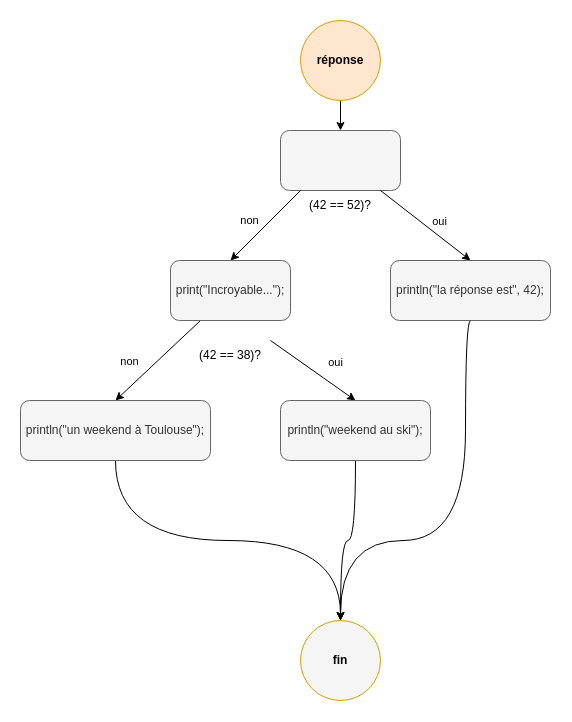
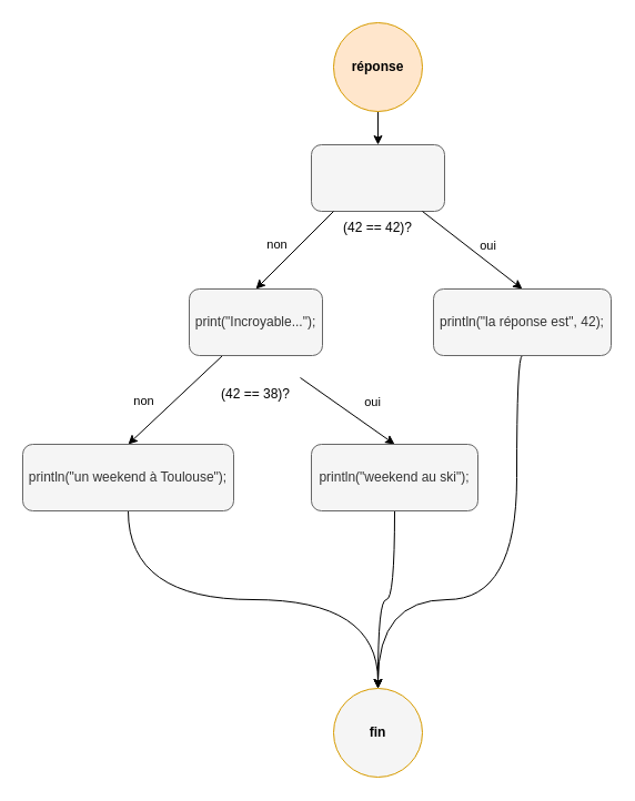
  <mxCell id="0" />
  <mxCell id="1" parent="0" />
  <mxCell id="2" value="" style="rounded=1;whiteSpace=wrap;html=1;fillColor=#f5f5f5;strokeColor=#666666;fontColor=#333333;" vertex="1" parent="1"><mxGeometry x="280" y="130" width="120" height="60" as="geometry" /></mxCell>
  <mxCell id="3" style="edgeStyle=orthogonalEdgeStyle;rounded=0;orthogonalLoop=1;jettySize=auto;html=1;entryX=0.5;entryY=0;entryDx=0;entryDy=0;" edge="1" parent="1" source="4" target="2"><mxGeometry relative="1" as="geometry" /></mxCell>
  <mxCell id="4" value="" style="ellipse;whiteSpace=wrap;html=1;aspect=fixed;fillColor=#ffe6cc;strokeColor=#d79b00;" vertex="1" parent="1"><mxGeometry x="300" y="20" width="80" height="80" as="geometry" /></mxCell>
  <mxCell id="5" value="réponse" style="text;html=1;strokeColor=none;fillColor=none;align=center;verticalAlign=middle;whiteSpace=wrap;rounded=0;fontStyle=1" vertex="1" parent="1"><mxGeometry x="310" y="45" width="60" height="30" as="geometry" /></mxCell>
  <mxCell id="6" style="rounded=0;orthogonalLoop=1;jettySize=auto;html=1;exitX=1;exitY=0;exitDx=0;exitDy=0;entryX=0.5;entryY=0;entryDx=0;entryDy=0;" edge="1" parent="1" source="10" target="12"><mxGeometry relative="1" as="geometry"><mxPoint x="400" y="270" as="targetPoint" /></mxGeometry></mxCell>
  <mxCell id="7" value="oui" style="edgeLabel;html=1;align=center;verticalAlign=middle;resizable=0;points=[];" vertex="1" connectable="0" parent="6"><mxGeometry x="0.744" y="2" relative="1" as="geometry"><mxPoint x="-21" y="-29" as="offset" /></mxGeometry></mxCell>
  <mxCell id="8" style="edgeStyle=none;rounded=0;orthogonalLoop=1;jettySize=auto;html=1;exitX=0;exitY=0;exitDx=0;exitDy=0;entryX=0.5;entryY=0;entryDx=0;entryDy=0;" edge="1" parent="1" source="10" target="15"><mxGeometry relative="1" as="geometry" /></mxCell>
  <mxCell id="9" value="non" style="edgeLabel;html=1;align=center;verticalAlign=middle;resizable=0;points=[];" vertex="1" connectable="0" parent="8"><mxGeometry x="0.641" y="1" relative="1" as="geometry"><mxPoint x="5" y="-28" as="offset" /></mxGeometry></mxCell>
- <mxCell id="10" value="(42 == 52)?" style="text;html=1;strokeColor=none;fillColor=none;align=center;verticalAlign=middle;whiteSpace=wrap;rounded=0;" vertex="1" parent="1"><mxGeometry x="300" y="190" width="80" height="30" as="geometry" /></mxCell>
+ <mxCell id="10" value="(42 == 42)?" style="text;html=1;strokeColor=none;fillColor=none;align=center;verticalAlign=middle;whiteSpace=wrap;rounded=0;" vertex="1" parent="1"><mxGeometry x="300" y="190" width="80" height="30" as="geometry" /></mxCell>
  <mxCell id="11" style="edgeStyle=orthogonalEdgeStyle;curved=1;rounded=0;orthogonalLoop=1;jettySize=auto;html=1;exitX=0.5;exitY=1;exitDx=0;exitDy=0;entryX=0.5;entryY=0;entryDx=0;entryDy=0;" edge="1" parent="1" source="12" target="23"><mxGeometry relative="1" as="geometry"><Array as="points"><mxPoint x="465" y="540" /><mxPoint x="340" y="540" /></Array></mxGeometry></mxCell>
  <mxCell id="12" value="println(&quot;la réponse est&quot;, 42);" style="rounded=1;whiteSpace=wrap;html=1;fillColor=#f5f5f5;fontColor=#333333;strokeColor=#666666;" vertex="1" parent="1"><mxGeometry x="390" y="260" width="160" height="60" as="geometry" /></mxCell>
  <mxCell id="13" style="edgeStyle=none;rounded=0;orthogonalLoop=1;jettySize=auto;html=1;exitX=0.25;exitY=1;exitDx=0;exitDy=0;entryX=0.5;entryY=0;entryDx=0;entryDy=0;" edge="1" parent="1" source="15" target="20"><mxGeometry relative="1" as="geometry" /></mxCell>
  <mxCell id="14" value="non" style="edgeLabel;html=1;align=center;verticalAlign=middle;resizable=0;points=[];" vertex="1" connectable="0" parent="13"><mxGeometry x="0.657" y="2" relative="1" as="geometry"><mxPoint x="-2" y="-27" as="offset" /></mxGeometry></mxCell>
  <mxCell id="15" value="print(&quot;Incroyable...&quot;);" style="rounded=1;whiteSpace=wrap;html=1;fillColor=#f5f5f5;fontColor=#333333;strokeColor=#666666;" vertex="1" parent="1"><mxGeometry x="170" y="260" width="120" height="60" as="geometry" /></mxCell>
  <mxCell id="16" style="edgeStyle=none;rounded=0;orthogonalLoop=1;jettySize=auto;html=1;exitX=1;exitY=0;exitDx=0;exitDy=0;entryX=0.5;entryY=0;entryDx=0;entryDy=0;" edge="1" parent="1" source="18" target="22"><mxGeometry relative="1" as="geometry" /></mxCell>
  <mxCell id="17" value="oui" style="edgeLabel;html=1;align=center;verticalAlign=middle;resizable=0;points=[];" vertex="1" connectable="0" parent="16"><mxGeometry x="0.779" y="2" relative="1" as="geometry"><mxPoint x="-13" y="-30" as="offset" /></mxGeometry></mxCell>
  <mxCell id="18" value="(42 == 38)?" style="text;html=1;strokeColor=none;fillColor=none;align=center;verticalAlign=middle;whiteSpace=wrap;rounded=0;" vertex="1" parent="1"><mxGeometry x="190" y="340" width="80" height="30" as="geometry" /></mxCell>
  <mxCell id="19" style="edgeStyle=orthogonalEdgeStyle;curved=1;rounded=0;orthogonalLoop=1;jettySize=auto;html=1;exitX=0.5;exitY=1;exitDx=0;exitDy=0;entryX=0.5;entryY=0;entryDx=0;entryDy=0;" edge="1" parent="1" source="20" target="23"><mxGeometry relative="1" as="geometry"><mxPoint x="350" y="570" as="targetPoint" /></mxGeometry></mxCell>
  <mxCell id="20" value="println(&quot;un weekend à Toulouse&quot;);" style="rounded=1;whiteSpace=wrap;html=1;fillColor=#f5f5f5;strokeColor=#666666;fontColor=#333333;" vertex="1" parent="1"><mxGeometry x="20" y="400" width="190" height="60" as="geometry" /></mxCell>
  <mxCell id="21" style="edgeStyle=orthogonalEdgeStyle;curved=1;rounded=0;orthogonalLoop=1;jettySize=auto;html=1;exitX=0.5;exitY=1;exitDx=0;exitDy=0;entryX=0.5;entryY=0;entryDx=0;entryDy=0;" edge="1" parent="1" source="22" target="23"><mxGeometry relative="1" as="geometry" /></mxCell>
  <mxCell id="22" value="println(&quot;weekend au ski&quot;);" style="rounded=1;whiteSpace=wrap;html=1;fillColor=#f5f5f5;strokeColor=#666666;fontColor=#333333;" vertex="1" parent="1"><mxGeometry x="280" y="400" width="150" height="60" as="geometry" /></mxCell>
  <mxCell id="23" value="&lt;b&gt;fin&lt;/b&gt;" style="ellipse;whiteSpace=wrap;html=1;aspect=fixed;fillColor=#f5f5f5;strokeColor=#d79b00;" vertex="1" parent="1"><mxGeometry x="300" y="620" width="80" height="80" as="geometry" /></mxCell>
